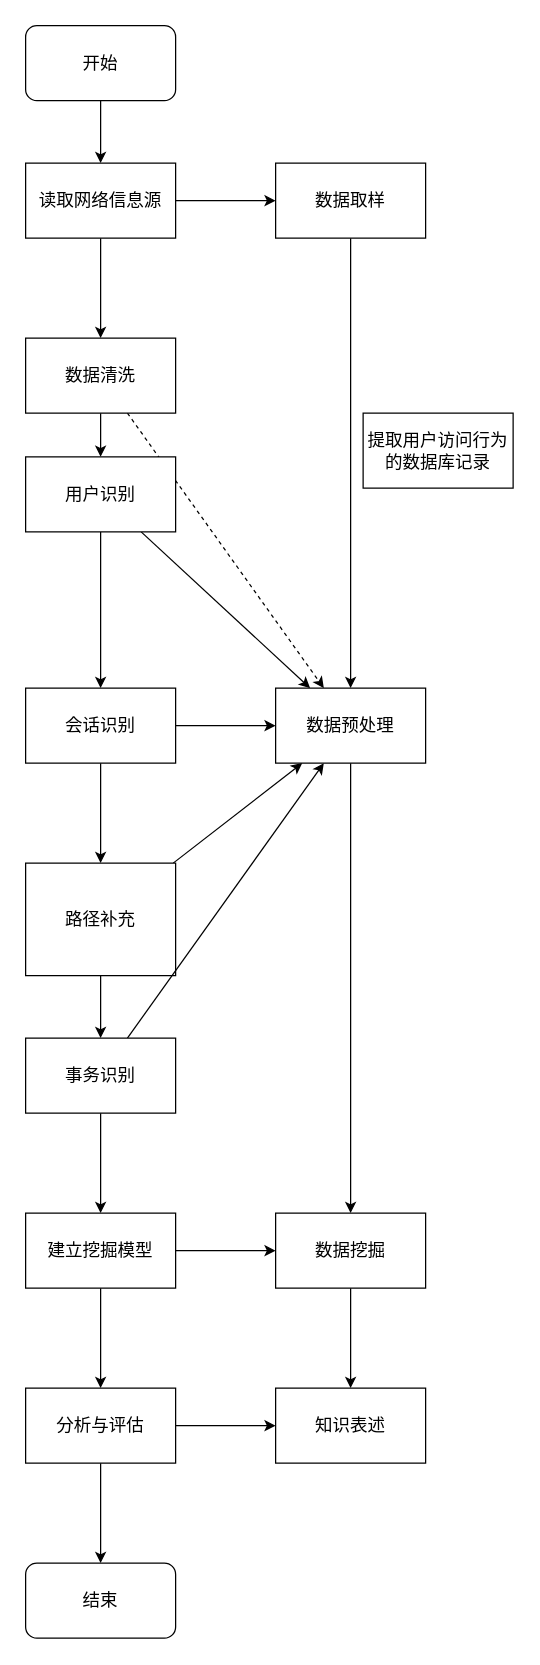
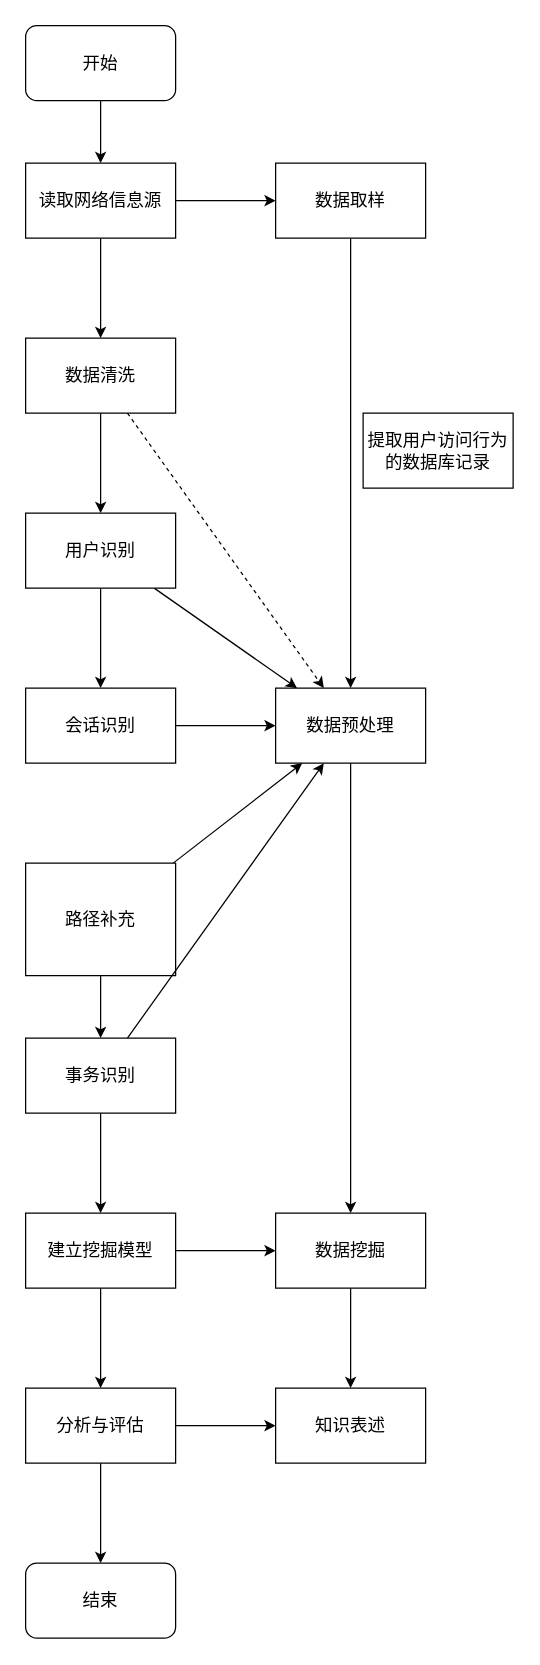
  <mxCell id="0" />
  <mxCell id="1" parent="0" />
  <mxCell id="2" value="" style="edgeStyle=none;html=1;fontSize=14;" edge="1" parent="1" source="3" target="6"><mxGeometry relative="1" as="geometry" /></mxCell>
  <mxCell id="3" value="&lt;font style=&quot;font-size: 14px&quot;&gt;开始&lt;/font&gt;" style="rounded=1;whiteSpace=wrap;html=1;" vertex="1" parent="1"><mxGeometry x="20" y="20" width="120" height="60" as="geometry" /></mxCell>
  <mxCell id="4" value="" style="edgeStyle=none;html=1;fontSize=14;" edge="1" parent="1" source="6" target="8"><mxGeometry relative="1" as="geometry" /></mxCell>
  <mxCell id="5" value="" style="edgeStyle=none;html=1;fontSize=14;" edge="1" parent="1" source="6" target="11"><mxGeometry relative="1" as="geometry" /></mxCell>
  <mxCell id="6" value="读取网络信息源" style="rounded=0;whiteSpace=wrap;html=1;fontSize=14;" vertex="1" parent="1"><mxGeometry x="20" y="130" width="120" height="60" as="geometry" /></mxCell>
  <mxCell id="7" style="edgeStyle=none;html=1;fontSize=14;" edge="1" parent="1" source="8" target="35"><mxGeometry relative="1" as="geometry" /></mxCell>
  <mxCell id="8" value="数据取样" style="rounded=0;whiteSpace=wrap;html=1;fontSize=14;" vertex="1" parent="1"><mxGeometry x="220" y="130" width="120" height="60" as="geometry" /></mxCell>
  <mxCell id="9" value="" style="edgeStyle=none;html=1;fontSize=14;" edge="1" parent="1" source="11" target="14"><mxGeometry relative="1" as="geometry" /></mxCell>
  <mxCell id="10" style="edgeStyle=none;html=1;fontSize=14;dashed=1;" edge="1" parent="1" source="11" target="35"><mxGeometry relative="1" as="geometry" /></mxCell>
  <mxCell id="11" value="数据清洗" style="rounded=0;whiteSpace=wrap;html=1;fontSize=14;" vertex="1" parent="1"><mxGeometry x="20" y="270" width="120" height="60" as="geometry" /></mxCell>
  <mxCell id="12" value="" style="edgeStyle=none;html=1;fontSize=14;" edge="1" parent="1" source="14" target="17"><mxGeometry relative="1" as="geometry" /></mxCell>
  <mxCell id="13" style="edgeStyle=none;html=1;fontSize=14;" edge="1" parent="1" source="14" target="35"><mxGeometry relative="1" as="geometry" /></mxCell>
- <mxCell id="14" value="用户识别" style="rounded=0;whiteSpace=wrap;html=1;fontSize=14;" vertex="1" parent="1"><mxGeometry x="20" y="365" width="120" height="60" as="geometry" /></mxCell>
- <mxCell id="15" value="" style="edgeStyle=none;html=1;fontSize=14;" edge="1" parent="1" source="17" target="20"><mxGeometry relative="1" as="geometry" /></mxCell>
+ <mxCell id="14" value="用户识别" style="rounded=0;whiteSpace=wrap;html=1;fontSize=14;" vertex="1" parent="1"><mxGeometry x="20" y="410" width="120" height="60" as="geometry" /></mxCell>
  <mxCell id="16" value="" style="edgeStyle=none;html=1;fontSize=14;" edge="1" parent="1" source="17" target="35"><mxGeometry relative="1" as="geometry" /></mxCell>
  <mxCell id="17" value="会话识别" style="rounded=0;whiteSpace=wrap;html=1;fontSize=14;" vertex="1" parent="1"><mxGeometry x="20" y="550" width="120" height="60" as="geometry" /></mxCell>
  <mxCell id="18" value="" style="edgeStyle=none;html=1;fontSize=14;" edge="1" parent="1" source="20" target="23"><mxGeometry relative="1" as="geometry" /></mxCell>
  <mxCell id="19" style="edgeStyle=none;html=1;fontSize=14;" edge="1" parent="1" source="20" target="35"><mxGeometry relative="1" as="geometry" /></mxCell>
  <mxCell id="20" value="路径补充" style="rounded=0;whiteSpace=wrap;html=1;fontSize=14;" vertex="1" parent="1"><mxGeometry x="20" y="690" width="120" height="90" as="geometry" /></mxCell>
  <mxCell id="21" value="" style="edgeStyle=none;html=1;fontSize=14;" edge="1" parent="1" source="23" target="26"><mxGeometry relative="1" as="geometry" /></mxCell>
  <mxCell id="22" style="edgeStyle=none;html=1;fontSize=14;" edge="1" parent="1" source="23" target="35"><mxGeometry relative="1" as="geometry" /></mxCell>
  <mxCell id="23" value="事务识别" style="rounded=0;whiteSpace=wrap;html=1;fontSize=14;" vertex="1" parent="1"><mxGeometry x="20" y="830" width="120" height="60" as="geometry" /></mxCell>
  <mxCell id="24" value="" style="edgeStyle=none;html=1;fontSize=14;" edge="1" parent="1" source="26" target="29"><mxGeometry relative="1" as="geometry" /></mxCell>
  <mxCell id="25" value="" style="edgeStyle=none;html=1;fontSize=14;" edge="1" parent="1" source="26" target="33"><mxGeometry relative="1" as="geometry" /></mxCell>
  <mxCell id="26" value="建立挖掘模型" style="rounded=0;whiteSpace=wrap;html=1;fontSize=14;" vertex="1" parent="1"><mxGeometry x="20" y="970" width="120" height="60" as="geometry" /></mxCell>
  <mxCell id="27" value="" style="edgeStyle=none;html=1;fontSize=14;" edge="1" parent="1" source="29" target="30"><mxGeometry relative="1" as="geometry" /></mxCell>
  <mxCell id="28" value="" style="edgeStyle=none;html=1;fontSize=14;" edge="1" parent="1" source="29" target="31"><mxGeometry relative="1" as="geometry" /></mxCell>
  <mxCell id="29" value="分析与评估" style="rounded=0;whiteSpace=wrap;html=1;fontSize=14;" vertex="1" parent="1"><mxGeometry x="20" y="1110" width="120" height="60" as="geometry" /></mxCell>
  <mxCell id="30" value="结束" style="rounded=1;whiteSpace=wrap;html=1;fontSize=14;" vertex="1" parent="1"><mxGeometry x="20" y="1250" width="120" height="60" as="geometry" /></mxCell>
  <mxCell id="31" value="知识表述" style="rounded=0;whiteSpace=wrap;html=1;fontSize=14;" vertex="1" parent="1"><mxGeometry x="220" y="1110" width="120" height="60" as="geometry" /></mxCell>
  <mxCell id="32" style="edgeStyle=none;html=1;fontSize=14;" edge="1" parent="1" source="33" target="31"><mxGeometry relative="1" as="geometry" /></mxCell>
  <mxCell id="33" value="数据挖掘" style="rounded=0;whiteSpace=wrap;html=1;fontSize=14;" vertex="1" parent="1"><mxGeometry x="220" y="970" width="120" height="60" as="geometry" /></mxCell>
  <mxCell id="34" style="edgeStyle=none;html=1;fontSize=14;" edge="1" parent="1" source="35" target="33"><mxGeometry relative="1" as="geometry" /></mxCell>
  <mxCell id="35" value="数据预处理" style="rounded=0;whiteSpace=wrap;html=1;fontSize=14;" vertex="1" parent="1"><mxGeometry x="220" y="550" width="120" height="60" as="geometry" /></mxCell>
  <mxCell id="36" value="提取用户访问行为的数据库记录" style="rounded=0;whiteSpace=wrap;html=1;fontSize=14;" vertex="1" parent="1"><mxGeometry x="290" y="330" width="120" height="60" as="geometry" /></mxCell>
